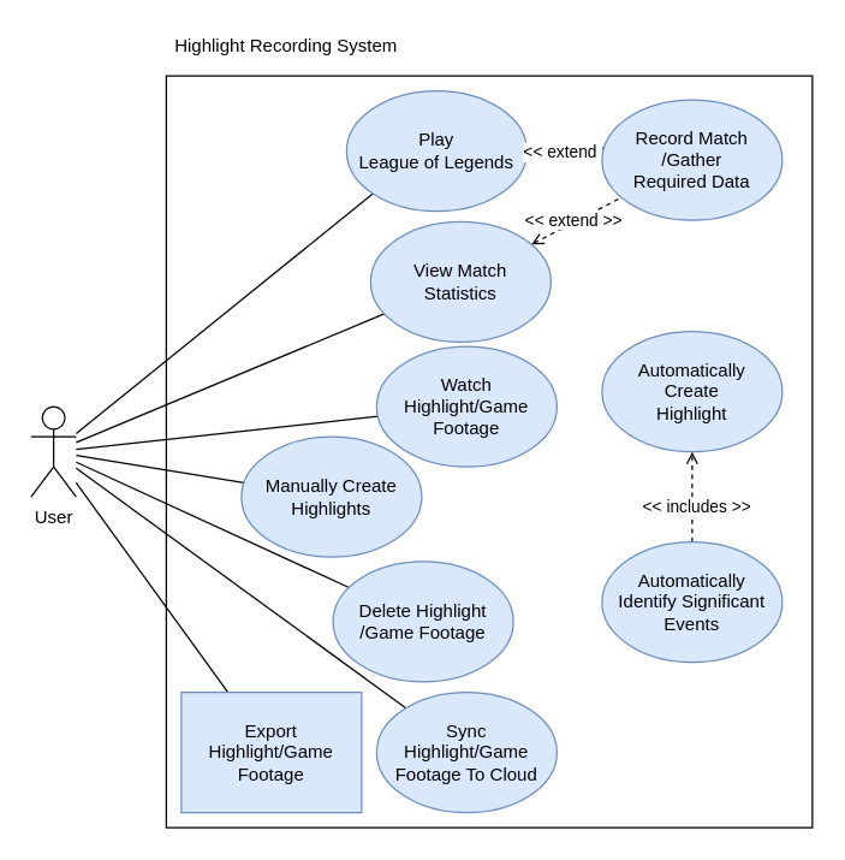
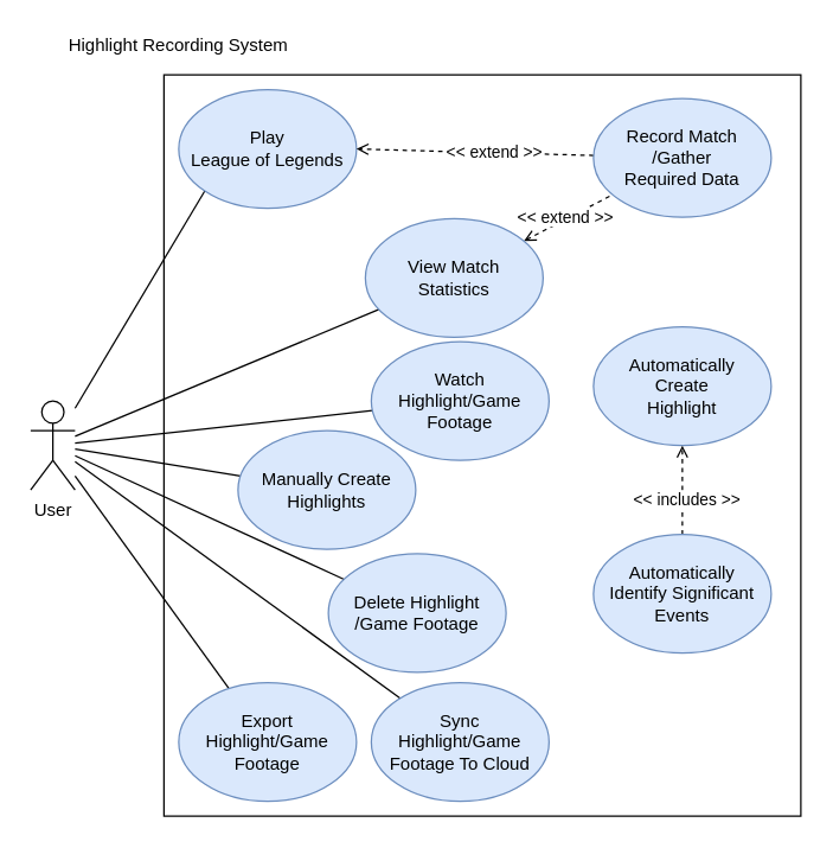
  <mxCell id="0" />
  <mxCell id="1" parent="0" />
  <mxCell id="2" value="" style="rounded=0;whiteSpace=wrap;html=1;fillColor=none;" parent="1" vertex="1"><mxGeometry x="110" y="50" width="430" height="500" as="geometry" /></mxCell>
  <mxCell id="3" style="rounded=0;orthogonalLoop=1;jettySize=auto;html=1;entryX=0;entryY=1;entryDx=0;entryDy=0;endArrow=none;endFill=0;" parent="1" source="10" target="11" edge="1"><mxGeometry relative="1" as="geometry" /></mxCell>
  <mxCell id="4" style="edgeStyle=none;rounded=0;orthogonalLoop=1;jettySize=auto;html=1;endArrow=none;endFill=0;" edge="1" parent="1" source="10" target="18"><mxGeometry relative="1" as="geometry" /></mxCell>
  <mxCell id="5" style="edgeStyle=none;rounded=0;orthogonalLoop=1;jettySize=auto;html=1;startArrow=none;startFill=0;endArrow=none;endFill=0;" edge="1" parent="1" source="10" target="12"><mxGeometry relative="1" as="geometry" /></mxCell>
  <mxCell id="6" style="edgeStyle=none;rounded=0;orthogonalLoop=1;jettySize=auto;html=1;startArrow=none;startFill=0;endArrow=none;endFill=0;" edge="1" parent="1" source="10" target="20"><mxGeometry relative="1" as="geometry" /></mxCell>
  <mxCell id="7" style="edgeStyle=none;rounded=0;orthogonalLoop=1;jettySize=auto;html=1;startArrow=none;startFill=0;endArrow=none;endFill=0;" edge="1" parent="1" source="10" target="13"><mxGeometry relative="1" as="geometry" /></mxCell>
  <mxCell id="8" style="edgeStyle=none;rounded=0;orthogonalLoop=1;jettySize=auto;html=1;startArrow=none;startFill=0;endArrow=none;endFill=0;" edge="1" parent="1" source="10" target="24"><mxGeometry relative="1" as="geometry" /></mxCell>
  <mxCell id="9" style="edgeStyle=none;rounded=0;orthogonalLoop=1;jettySize=auto;html=1;startArrow=none;startFill=0;endArrow=none;endFill=0;" edge="1" parent="1" source="10" target="27"><mxGeometry relative="1" as="geometry" /></mxCell>
  <mxCell id="10" value="User" style="shape=umlActor;verticalLabelPosition=bottom;verticalAlign=top;html=1;outlineConnect=0;" parent="1" vertex="1"><mxGeometry x="20" y="270" width="30" height="60" as="geometry" /></mxCell>
- <mxCell id="11" value="Play&lt;br&gt;League of Legends" style="ellipse;whiteSpace=wrap;html=1;fillColor=#dae8fc;strokeColor=#6c8ebf;" parent="1" vertex="1"><mxGeometry x="230" y="60" width="120" height="80" as="geometry" /></mxCell>
+ <mxCell id="11" value="Play&lt;br&gt;League of Legends" style="ellipse;whiteSpace=wrap;html=1;fillColor=#dae8fc;strokeColor=#6c8ebf;" parent="1" vertex="1"><mxGeometry x="120" y="60" width="120" height="80" as="geometry" /></mxCell>
  <mxCell id="12" value="Delete Highlight&lt;br&gt;/Game Footage" style="ellipse;whiteSpace=wrap;html=1;fillColor=#dae8fc;strokeColor=#6c8ebf;" parent="1" vertex="1"><mxGeometry x="221" y="373" width="120" height="80" as="geometry" /></mxCell>
- <mxCell id="13" value="Export Highlight/Game Footage" style="whiteSpace=wrap;html=1;fillColor=#dae8fc;strokeColor=#6c8ebf;rounded=0;" parent="1" vertex="1"><mxGeometry x="120" y="460" width="120" height="80" as="geometry" /></mxCell>
- <mxCell id="14" value="Highlight Recording System" style="text;html=1;strokeColor=none;fillColor=none;align=center;verticalAlign=middle;whiteSpace=wrap;rounded=0;" parent="1" vertex="1"><mxGeometry x="110" y="20" width="160" height="20" as="geometry" /></mxCell>
+ <mxCell id="13" value="Export Highlight/Game Footage" style="ellipse;whiteSpace=wrap;html=1;fillColor=#dae8fc;strokeColor=#6c8ebf;" parent="1" vertex="1"><mxGeometry x="120" y="460" width="120" height="80" as="geometry" /></mxCell>
+ <mxCell id="14" value="Highlight Recording System" style="text;html=1;strokeColor=none;fillColor=none;align=center;verticalAlign=middle;whiteSpace=wrap;rounded=0;" parent="1" vertex="1"><mxGeometry x="40" y="20" width="160" height="20" as="geometry" /></mxCell>
  <mxCell id="15" style="rounded=0;orthogonalLoop=1;jettySize=auto;html=1;entryX=1;entryY=0.5;entryDx=0;entryDy=0;dashed=1;strokeWidth=1;endArrow=open;endFill=0;" parent="1" source="17" target="11" edge="1"><mxGeometry relative="1" as="geometry" /></mxCell>
  <mxCell id="16" value="&amp;lt;&amp;lt; extend &amp;gt;&amp;gt;" style="edgeLabel;html=1;align=center;verticalAlign=middle;resizable=0;points=[];" parent="15" vertex="1" connectable="0"><mxGeometry x="-0.156" y="-1" relative="1" as="geometry"><mxPoint as="offset" /></mxGeometry></mxCell>
  <mxCell id="17" value="Record Match&lt;br&gt;/Gather&lt;br&gt;Required Data" style="ellipse;whiteSpace=wrap;html=1;fillColor=#dae8fc;strokeColor=#6c8ebf;" parent="1" vertex="1"><mxGeometry x="400" y="66" width="120" height="80" as="geometry" /></mxCell>
  <mxCell id="18" value="Watch Highlight/Game Footage" style="ellipse;whiteSpace=wrap;html=1;fillColor=#dae8fc;strokeColor=#6c8ebf;" vertex="1" parent="1"><mxGeometry x="250" y="230" width="120" height="80" as="geometry" /></mxCell>
  <mxCell id="19" value="Automatically&lt;br&gt;Create&lt;br&gt;Highlight" style="ellipse;whiteSpace=wrap;html=1;fillColor=#dae8fc;strokeColor=#6c8ebf;" vertex="1" parent="1"><mxGeometry x="400" y="220" width="120" height="80" as="geometry" /></mxCell>
  <mxCell id="20" value="Sync&lt;br&gt;Highlight/Game Footage To Cloud" style="ellipse;whiteSpace=wrap;html=1;fillColor=#dae8fc;strokeColor=#6c8ebf;" vertex="1" parent="1"><mxGeometry x="250" y="460" width="120" height="80" as="geometry" /></mxCell>
  <mxCell id="21" style="edgeStyle=none;rounded=0;orthogonalLoop=1;jettySize=auto;html=1;endArrow=open;endFill=0;dashed=1;" edge="1" parent="1" source="23" target="19"><mxGeometry relative="1" as="geometry" /></mxCell>
  <mxCell id="22" value="&amp;lt;&amp;lt; includes &amp;gt;&amp;gt;" style="edgeLabel;html=1;align=center;verticalAlign=middle;resizable=0;points=[];" vertex="1" connectable="0" parent="21"><mxGeometry x="0.34" y="-2" relative="1" as="geometry"><mxPoint y="16.9" as="offset" /></mxGeometry></mxCell>
  <mxCell id="23" value="Automatically&lt;br&gt;Identify Significant Events" style="ellipse;whiteSpace=wrap;html=1;fillColor=#dae8fc;strokeColor=#6c8ebf;" vertex="1" parent="1"><mxGeometry x="400" y="360" width="120" height="80" as="geometry" /></mxCell>
  <mxCell id="24" value="Manually Create&lt;br&gt;Highlights" style="ellipse;whiteSpace=wrap;html=1;fillColor=#dae8fc;strokeColor=#6c8ebf;" vertex="1" parent="1"><mxGeometry x="160" y="290" width="120" height="80" as="geometry" /></mxCell>
  <mxCell id="25" style="edgeStyle=none;rounded=0;orthogonalLoop=1;jettySize=auto;html=1;startArrow=open;startFill=0;endArrow=none;endFill=0;dashed=1;" edge="1" parent="1" source="27" target="17"><mxGeometry relative="1" as="geometry" /></mxCell>
  <mxCell id="26" value="&amp;lt;&amp;lt; extend &amp;gt;&amp;gt;" style="edgeLabel;html=1;align=center;verticalAlign=middle;resizable=0;points=[];" vertex="1" connectable="0" parent="25"><mxGeometry x="0.443" y="1" relative="1" as="geometry"><mxPoint x="-15.58" y="7.32" as="offset" /></mxGeometry></mxCell>
  <mxCell id="27" value="View Match&lt;br&gt;Statistics" style="ellipse;whiteSpace=wrap;html=1;fillColor=#dae8fc;strokeColor=#6c8ebf;" vertex="1" parent="1"><mxGeometry x="246" y="147" width="120" height="80" as="geometry" /></mxCell>
